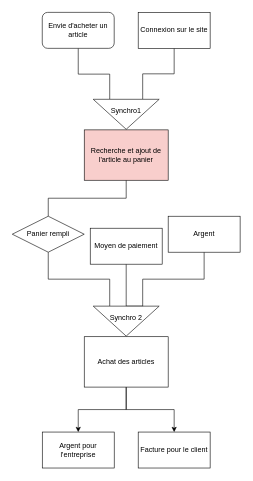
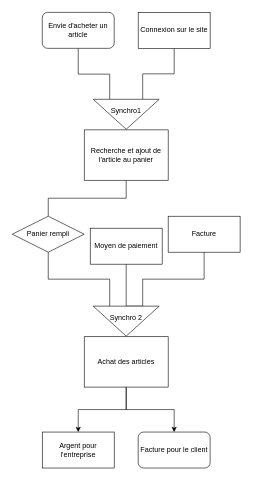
  <mxCell id="0" />
  <mxCell id="1" parent="0" />
  <mxCell id="2" style="edgeStyle=orthogonalEdgeStyle;rounded=0;orthogonalLoop=1;jettySize=auto;html=1;exitX=0.5;exitY=1;exitDx=0;exitDy=0;entryX=0;entryY=0.75;entryDx=0;entryDy=0;endArrow=none;endFill=0;" parent="1" source="3" target="6" edge="1"><mxGeometry relative="1" as="geometry"><Array as="points"><mxPoint x="130" y="123" /><mxPoint x="183" y="123" /></Array></mxGeometry></mxCell>
  <mxCell id="3" value="Envie d'acheter un article" style="whiteSpace=wrap;html=1;rounded=1;" parent="1" vertex="1"><mxGeometry x="70" y="20" width="120" height="60" as="geometry" /></mxCell>
  <mxCell id="4" style="edgeStyle=orthogonalEdgeStyle;rounded=0;orthogonalLoop=1;jettySize=auto;html=1;exitX=0.5;exitY=1;exitDx=0;exitDy=0;entryX=0;entryY=0.25;entryDx=0;entryDy=0;endArrow=none;endFill=0;" parent="1" source="5" target="6" edge="1"><mxGeometry relative="1" as="geometry" /></mxCell>
  <mxCell id="5" value="Connexion sur le site" style="rounded=0;whiteSpace=wrap;html=1;" parent="1" vertex="1"><mxGeometry x="230" y="20" width="120" height="60" as="geometry" /></mxCell>
  <mxCell id="6" value="" style="triangle;whiteSpace=wrap;html=1;rotation=90;" parent="1" vertex="1"><mxGeometry x="185" y="135" width="50" height="110" as="geometry" /></mxCell>
  <mxCell id="7" value="Synchro1" style="text;html=1;strokeColor=none;fillColor=none;align=center;verticalAlign=middle;whiteSpace=wrap;rounded=0;" parent="1" vertex="1"><mxGeometry x="180" y="170" width="60" height="30" as="geometry" /></mxCell>
  <mxCell id="8" style="edgeStyle=orthogonalEdgeStyle;rounded=0;orthogonalLoop=1;jettySize=auto;html=1;exitX=0.5;exitY=1;exitDx=0;exitDy=0;entryX=0.5;entryY=0;entryDx=0;entryDy=0;endArrow=none;" parent="1" source="9" target="11" edge="1"><mxGeometry relative="1" as="geometry"><mxPoint x="130" y="360" as="targetPoint" /><Array as="points"><mxPoint x="210" y="330" /><mxPoint x="80" y="330" /></Array></mxGeometry></mxCell>
- <mxCell id="9" value="Recherche et ajout de l'article au panier" style="rounded=0;whiteSpace=wrap;html=1;fillColor=#f8cecc;" parent="1" vertex="1"><mxGeometry x="140" y="216" width="140" height="84" as="geometry" /></mxCell>
+ <mxCell id="9" value="Recherche et ajout de l'article au panier" style="rounded=0;whiteSpace=wrap;html=1;" parent="1" vertex="1"><mxGeometry x="140" y="216" width="140" height="84" as="geometry" /></mxCell>
  <mxCell id="10" style="edgeStyle=orthogonalEdgeStyle;rounded=0;orthogonalLoop=1;jettySize=auto;html=1;exitX=0.5;exitY=1;exitDx=0;exitDy=0;entryX=0;entryY=0.75;entryDx=0;entryDy=0;endArrow=none;endFill=0;" parent="1" source="11" target="14" edge="1"><mxGeometry relative="1" as="geometry" /></mxCell>
  <mxCell id="11" value="Panier rempli" style="rhombus;whiteSpace=wrap;html=1;" parent="1" vertex="1"><mxGeometry x="20" y="360" width="120" height="60" as="geometry" /></mxCell>
  <mxCell id="12" style="edgeStyle=orthogonalEdgeStyle;rounded=0;orthogonalLoop=1;jettySize=auto;html=1;exitX=0.5;exitY=1;exitDx=0;exitDy=0;entryX=0;entryY=0.25;entryDx=0;entryDy=0;endArrow=none;endFill=0;" parent="1" source="13" target="14" edge="1"><mxGeometry relative="1" as="geometry"><Array as="points"><mxPoint x="210" y="510" /></Array></mxGeometry></mxCell>
  <mxCell id="13" value="Moyen de paiement" style="rounded=0;whiteSpace=wrap;html=1;" parent="1" vertex="1"><mxGeometry x="150" y="380" width="120" height="60" as="geometry" /></mxCell>
  <mxCell id="14" value="" style="triangle;whiteSpace=wrap;html=1;rotation=90;" parent="1" vertex="1"><mxGeometry x="185" y="480" width="50" height="110" as="geometry" /></mxCell>
  <mxCell id="15" value="Synchro 2" style="text;html=1;strokeColor=none;fillColor=none;align=center;verticalAlign=middle;whiteSpace=wrap;rounded=0;" parent="1" vertex="1"><mxGeometry x="180" y="515" width="60" height="30" as="geometry" /></mxCell>
  <mxCell id="16" style="edgeStyle=orthogonalEdgeStyle;rounded=0;orthogonalLoop=1;jettySize=auto;html=1;exitX=0.5;exitY=1;exitDx=0;exitDy=0;entryX=0.5;entryY=0;entryDx=0;entryDy=0;" parent="1" source="18" target="19" edge="1"><mxGeometry relative="1" as="geometry"><mxPoint x="210" y="710" as="targetPoint" /></mxGeometry></mxCell>
  <mxCell id="17" style="edgeStyle=orthogonalEdgeStyle;rounded=0;orthogonalLoop=1;jettySize=auto;html=1;exitX=0.5;exitY=1;exitDx=0;exitDy=0;entryX=0.5;entryY=0;entryDx=0;entryDy=0;" parent="1" source="18" target="20" edge="1"><mxGeometry relative="1" as="geometry" /></mxCell>
  <mxCell id="18" value="Achat des articles" style="rounded=0;whiteSpace=wrap;html=1;" parent="1" vertex="1"><mxGeometry x="140" y="561" width="140" height="84" as="geometry" /></mxCell>
  <mxCell id="19" value="Argent pour l'entreprise" style="rounded=0;whiteSpace=wrap;html=1;" parent="1" vertex="1"><mxGeometry x="70" y="720" width="120" height="60" as="geometry" /></mxCell>
- <mxCell id="20" value="Facture pour le client" style="rounded=0;whiteSpace=wrap;html=1;" parent="1" vertex="1"><mxGeometry x="230" y="720" width="120" height="60" as="geometry" /></mxCell>
+ <mxCell id="20" value="Facture pour le client" style="whiteSpace=wrap;html=1;rounded=1;" parent="1" vertex="1"><mxGeometry x="230" y="720" width="120" height="60" as="geometry" /></mxCell>
  <mxCell id="21" style="edgeStyle=orthogonalEdgeStyle;rounded=0;orthogonalLoop=1;jettySize=auto;html=1;exitX=0.5;exitY=1;exitDx=0;exitDy=0;entryX=0;entryY=0.25;entryDx=0;entryDy=0;endArrow=none;endFill=0;" parent="1" source="22" target="14" edge="1"><mxGeometry relative="1" as="geometry" /></mxCell>
- <mxCell id="22" value="Argent" style="rounded=0;whiteSpace=wrap;html=1;" parent="1" vertex="1"><mxGeometry x="280" y="360" width="120" height="60" as="geometry" /></mxCell>
+ <mxCell id="22" value="Facture" style="rounded=0;whiteSpace=wrap;html=1;" parent="1" vertex="1"><mxGeometry x="280" y="360" width="120" height="60" as="geometry" /></mxCell>
